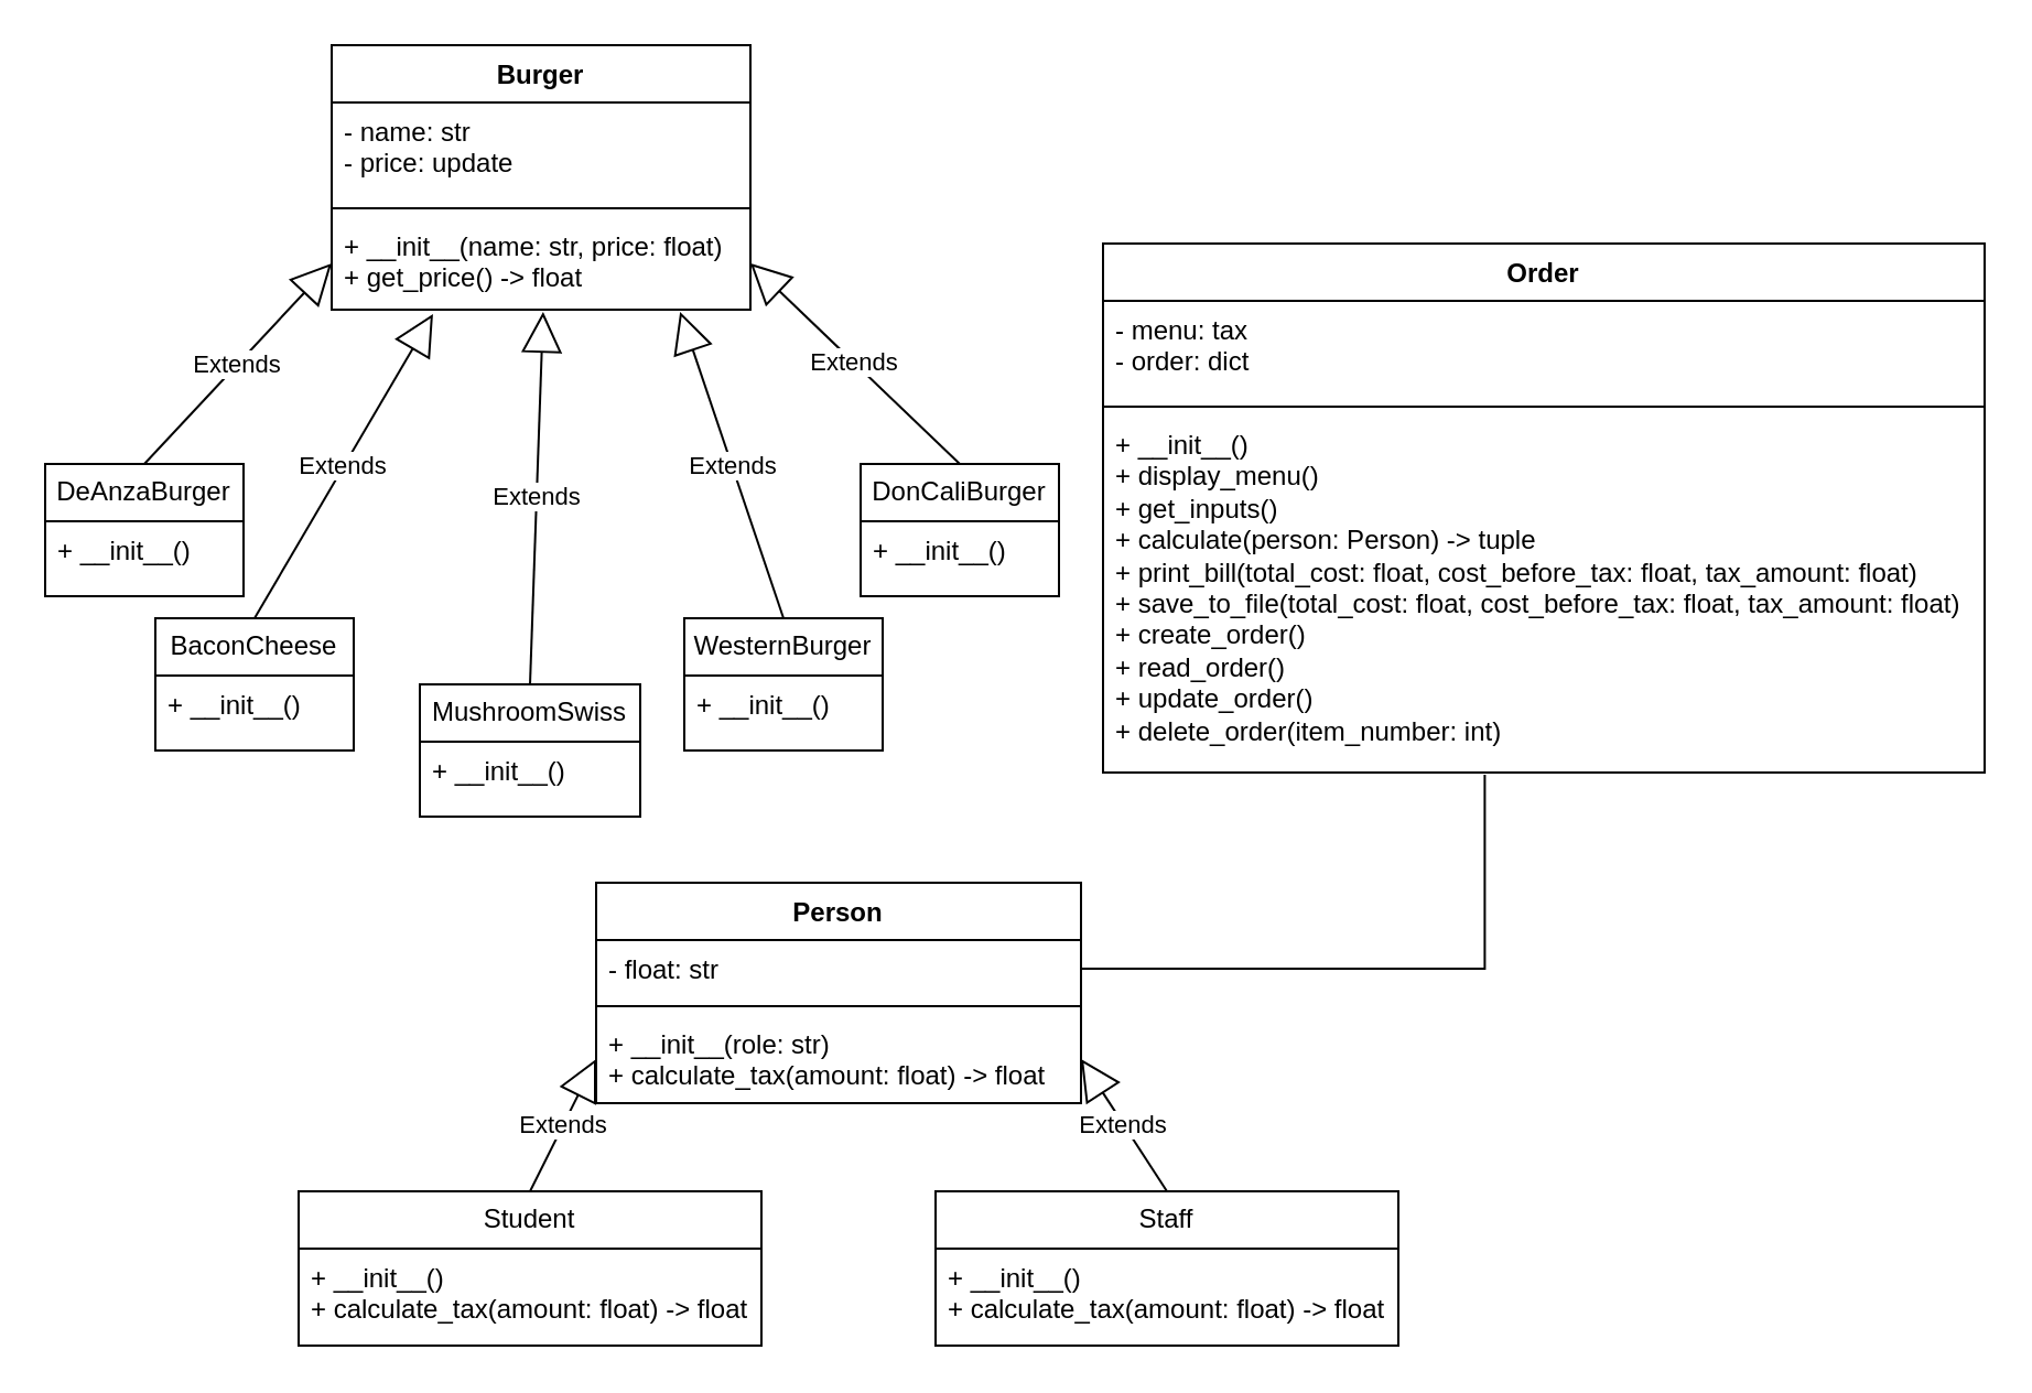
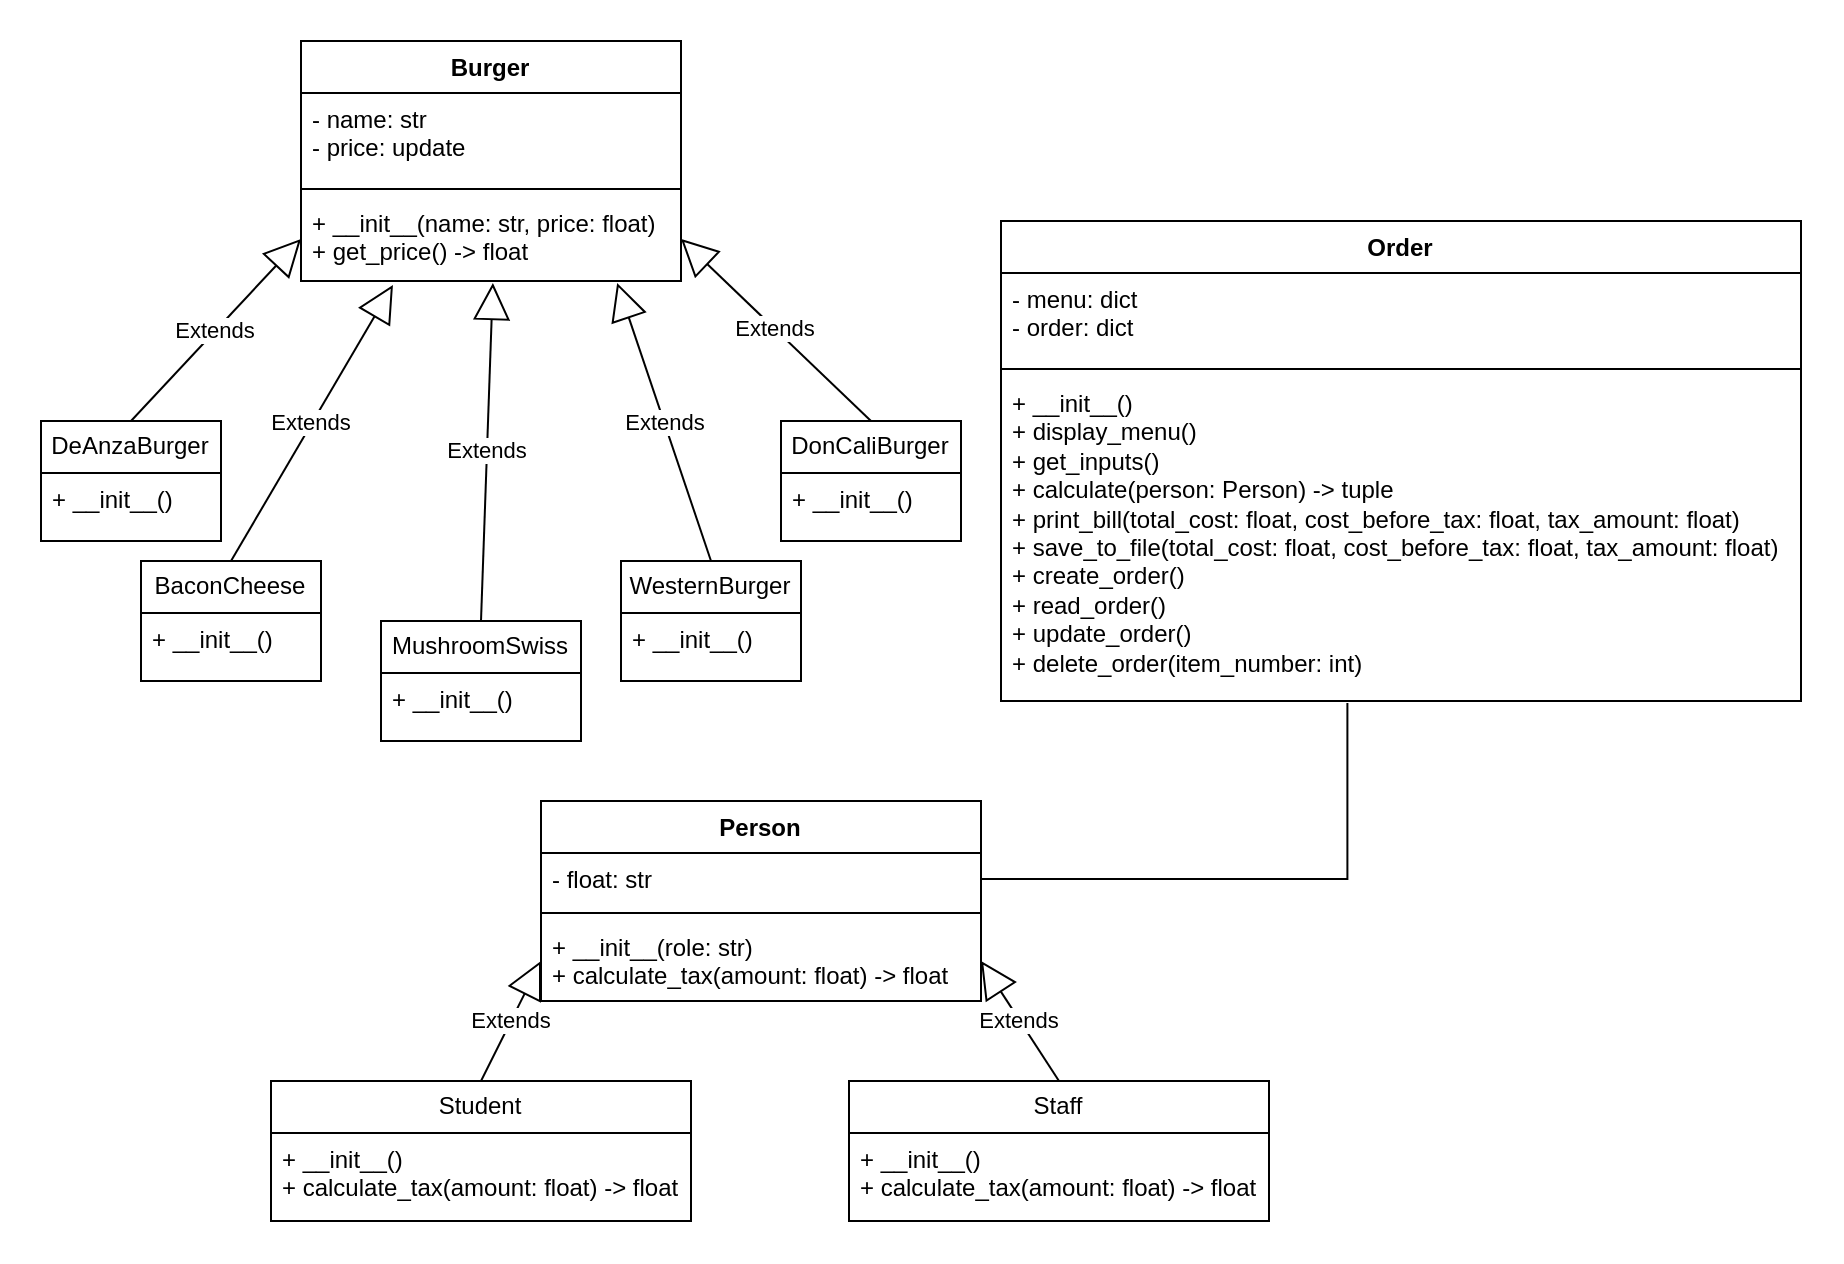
  <mxCell id="0" />
  <mxCell id="1" parent="0" />
  <mxCell id="2" value="Burger" style="swimlane;fontStyle=1;align=center;verticalAlign=top;childLayout=stackLayout;horizontal=1;startSize=26;horizontalStack=0;resizeParent=1;resizeParentMax=0;resizeLast=0;collapsible=1;marginBottom=0;whiteSpace=wrap;html=1;" vertex="1" parent="1"><mxGeometry x="150" y="20" width="190" height="120" as="geometry" /></mxCell>
  <mxCell id="3" value="- name: str&lt;div&gt;- price: update&lt;/div&gt;" style="text;strokeColor=none;fillColor=none;align=left;verticalAlign=top;spacingLeft=4;spacingRight=4;overflow=hidden;rotatable=0;points=[[0,0.5],[1,0.5]];portConstraint=eastwest;whiteSpace=wrap;html=1;" vertex="1" parent="2"><mxGeometry y="26" width="190" height="44" as="geometry" /></mxCell>
  <mxCell id="4" value="" style="line;strokeWidth=1;fillColor=none;align=left;verticalAlign=middle;spacingTop=-1;spacingLeft=3;spacingRight=3;rotatable=0;labelPosition=right;points=[];portConstraint=eastwest;strokeColor=inherit;" vertex="1" parent="2"><mxGeometry y="70" width="190" height="8" as="geometry" /></mxCell>
  <mxCell id="5" value="+&amp;nbsp;&lt;span style=&quot;background-color: initial;&quot;&gt;__init__(name: str, price: float)&amp;nbsp;&lt;/span&gt;&lt;div&gt;+ get_price() -&amp;gt; float&lt;/div&gt;" style="text;strokeColor=none;fillColor=none;align=left;verticalAlign=top;spacingLeft=4;spacingRight=4;overflow=hidden;rotatable=0;points=[[0,0.5],[1,0.5]];portConstraint=eastwest;whiteSpace=wrap;html=1;" vertex="1" parent="2"><mxGeometry y="78" width="190" height="42" as="geometry" /></mxCell>
  <mxCell id="6" value="Order" style="swimlane;fontStyle=1;align=center;verticalAlign=top;childLayout=stackLayout;horizontal=1;startSize=26;horizontalStack=0;resizeParent=1;resizeParentMax=0;resizeLast=0;collapsible=1;marginBottom=0;whiteSpace=wrap;html=1;" vertex="1" parent="1"><mxGeometry x="500" y="110" width="400" height="240" as="geometry" /></mxCell>
- <mxCell id="7" value="&lt;div&gt;- menu: tax&lt;/div&gt;&lt;div&gt;- order: dict&lt;/div&gt;" style="text;strokeColor=none;fillColor=none;align=left;verticalAlign=top;spacingLeft=4;spacingRight=4;overflow=hidden;rotatable=0;points=[[0,0.5],[1,0.5]];portConstraint=eastwest;whiteSpace=wrap;html=1;" vertex="1" parent="6"><mxGeometry y="26" width="400" height="44" as="geometry" /></mxCell>
+ <mxCell id="7" value="&lt;div&gt;- menu: dict&lt;/div&gt;&lt;div&gt;- order: dict&lt;/div&gt;" style="text;strokeColor=none;fillColor=none;align=left;verticalAlign=top;spacingLeft=4;spacingRight=4;overflow=hidden;rotatable=0;points=[[0,0.5],[1,0.5]];portConstraint=eastwest;whiteSpace=wrap;html=1;" vertex="1" parent="6"><mxGeometry y="26" width="400" height="44" as="geometry" /></mxCell>
  <mxCell id="8" value="" style="line;strokeWidth=1;fillColor=none;align=left;verticalAlign=middle;spacingTop=-1;spacingLeft=3;spacingRight=3;rotatable=0;labelPosition=right;points=[];portConstraint=eastwest;strokeColor=inherit;" vertex="1" parent="6"><mxGeometry y="70" width="400" height="8" as="geometry" /></mxCell>
  <mxCell id="9" value="&lt;div&gt;+ __init__()&lt;/div&gt;&lt;div&gt;+ display_menu()&lt;/div&gt;&lt;div&gt;+ get_inputs()&lt;/div&gt;&lt;div&gt;+ calculate(person: Person) -&amp;gt; tuple&lt;/div&gt;&lt;div&gt;+ print_bill(total_cost: float, cost_before_tax: float, tax_amount: float)&lt;/div&gt;&lt;div&gt;+ save_to_file(total_cost: float, cost_before_tax: float, tax_amount: float)&lt;/div&gt;&lt;div&gt;+ create_order()&lt;/div&gt;&lt;div&gt;+ read_order()&lt;/div&gt;&lt;div&gt;+ update_order()&lt;/div&gt;&lt;div&gt;+ delete_order(item_number: int)&lt;/div&gt;" style="text;strokeColor=none;fillColor=none;align=left;verticalAlign=top;spacingLeft=4;spacingRight=4;overflow=hidden;rotatable=0;points=[[0,0.5],[1,0.5]];portConstraint=eastwest;whiteSpace=wrap;html=1;" vertex="1" parent="6"><mxGeometry y="78" width="400" height="162" as="geometry" /></mxCell>
  <mxCell id="10" value="Person" style="swimlane;fontStyle=1;align=center;verticalAlign=top;childLayout=stackLayout;horizontal=1;startSize=26;horizontalStack=0;resizeParent=1;resizeParentMax=0;resizeLast=0;collapsible=1;marginBottom=0;whiteSpace=wrap;html=1;" vertex="1" parent="1"><mxGeometry x="270" y="400" width="220" height="100" as="geometry" /></mxCell>
  <mxCell id="11" value="- float: str" style="text;strokeColor=none;fillColor=none;align=left;verticalAlign=top;spacingLeft=4;spacingRight=4;overflow=hidden;rotatable=0;points=[[0,0.5],[1,0.5]];portConstraint=eastwest;whiteSpace=wrap;html=1;" vertex="1" parent="10"><mxGeometry y="26" width="220" height="26" as="geometry" /></mxCell>
  <mxCell id="12" value="" style="line;strokeWidth=1;fillColor=none;align=left;verticalAlign=middle;spacingTop=-1;spacingLeft=3;spacingRight=3;rotatable=0;labelPosition=right;points=[];portConstraint=eastwest;strokeColor=inherit;" vertex="1" parent="10"><mxGeometry y="52" width="220" height="8" as="geometry" /></mxCell>
  <mxCell id="13" value="+&amp;nbsp;&lt;span style=&quot;background-color: initial;&quot;&gt;__init__(role: str)&lt;/span&gt;&lt;div&gt;+ calculate_tax(amount: float) -&amp;gt; float&lt;/div&gt;" style="text;strokeColor=none;fillColor=none;align=left;verticalAlign=top;spacingLeft=4;spacingRight=4;overflow=hidden;rotatable=0;points=[[0,0.5],[1,0.5]];portConstraint=eastwest;whiteSpace=wrap;html=1;" vertex="1" parent="10"><mxGeometry y="60" width="220" height="40" as="geometry" /></mxCell>
  <mxCell id="14" value="Student" style="swimlane;fontStyle=0;childLayout=stackLayout;horizontal=1;startSize=26;fillColor=none;horizontalStack=0;resizeParent=1;resizeParentMax=0;resizeLast=0;collapsible=1;marginBottom=0;whiteSpace=wrap;html=1;" vertex="1" parent="1"><mxGeometry x="135" y="540" width="210" height="70" as="geometry" /></mxCell>
  <mxCell id="15" value="+ __init__()&lt;div&gt;+ calculate_tax(amount: float) -&amp;gt; float&lt;br&gt;&lt;/div&gt;" style="text;strokeColor=none;fillColor=none;align=left;verticalAlign=top;spacingLeft=4;spacingRight=4;overflow=hidden;rotatable=0;points=[[0,0.5],[1,0.5]];portConstraint=eastwest;whiteSpace=wrap;html=1;" vertex="1" parent="14"><mxGeometry y="26" width="210" height="44" as="geometry" /></mxCell>
  <mxCell id="16" value="Staff" style="swimlane;fontStyle=0;childLayout=stackLayout;horizontal=1;startSize=26;fillColor=none;horizontalStack=0;resizeParent=1;resizeParentMax=0;resizeLast=0;collapsible=1;marginBottom=0;whiteSpace=wrap;html=1;" vertex="1" parent="1"><mxGeometry x="424" y="540" width="210" height="70" as="geometry" /></mxCell>
  <mxCell id="17" value="+ __init__()&lt;div&gt;+ calculate_tax(amount: float) -&amp;gt; float&lt;br&gt;&lt;/div&gt;" style="text;strokeColor=none;fillColor=none;align=left;verticalAlign=top;spacingLeft=4;spacingRight=4;overflow=hidden;rotatable=0;points=[[0,0.5],[1,0.5]];portConstraint=eastwest;whiteSpace=wrap;html=1;" vertex="1" parent="16"><mxGeometry y="26" width="210" height="44" as="geometry" /></mxCell>
  <mxCell id="18" value="DeAnzaBurger" style="swimlane;fontStyle=0;childLayout=stackLayout;horizontal=1;startSize=26;fillColor=none;horizontalStack=0;resizeParent=1;resizeParentMax=0;resizeLast=0;collapsible=1;marginBottom=0;whiteSpace=wrap;html=1;" vertex="1" parent="1"><mxGeometry x="20" y="210" width="90" height="60" as="geometry" /></mxCell>
  <mxCell id="19" value="+ __init__()" style="text;strokeColor=none;fillColor=none;align=left;verticalAlign=top;spacingLeft=4;spacingRight=4;overflow=hidden;rotatable=0;points=[[0,0.5],[1,0.5]];portConstraint=eastwest;whiteSpace=wrap;html=1;" vertex="1" parent="18"><mxGeometry y="26" width="90" height="34" as="geometry" /></mxCell>
  <mxCell id="20" value="BaconCheese" style="swimlane;fontStyle=0;childLayout=stackLayout;horizontal=1;startSize=26;fillColor=none;horizontalStack=0;resizeParent=1;resizeParentMax=0;resizeLast=0;collapsible=1;marginBottom=0;whiteSpace=wrap;html=1;" vertex="1" parent="1"><mxGeometry x="70" y="280" width="90" height="60" as="geometry" /></mxCell>
  <mxCell id="21" value="+ __init__()" style="text;strokeColor=none;fillColor=none;align=left;verticalAlign=top;spacingLeft=4;spacingRight=4;overflow=hidden;rotatable=0;points=[[0,0.5],[1,0.5]];portConstraint=eastwest;whiteSpace=wrap;html=1;" vertex="1" parent="20"><mxGeometry y="26" width="90" height="34" as="geometry" /></mxCell>
  <mxCell id="22" value="MushroomSwiss" style="swimlane;fontStyle=0;childLayout=stackLayout;horizontal=1;startSize=26;fillColor=none;horizontalStack=0;resizeParent=1;resizeParentMax=0;resizeLast=0;collapsible=1;marginBottom=0;whiteSpace=wrap;html=1;" vertex="1" parent="1"><mxGeometry x="190" y="310" width="100" height="60" as="geometry" /></mxCell>
  <mxCell id="23" value="+ __init__()" style="text;strokeColor=none;fillColor=none;align=left;verticalAlign=top;spacingLeft=4;spacingRight=4;overflow=hidden;rotatable=0;points=[[0,0.5],[1,0.5]];portConstraint=eastwest;whiteSpace=wrap;html=1;" vertex="1" parent="22"><mxGeometry y="26" width="100" height="34" as="geometry" /></mxCell>
  <mxCell id="24" value="WesternBurger" style="swimlane;fontStyle=0;childLayout=stackLayout;horizontal=1;startSize=26;fillColor=none;horizontalStack=0;resizeParent=1;resizeParentMax=0;resizeLast=0;collapsible=1;marginBottom=0;whiteSpace=wrap;html=1;" vertex="1" parent="1"><mxGeometry x="310" y="280" width="90" height="60" as="geometry" /></mxCell>
  <mxCell id="25" value="+ __init__()" style="text;strokeColor=none;fillColor=none;align=left;verticalAlign=top;spacingLeft=4;spacingRight=4;overflow=hidden;rotatable=0;points=[[0,0.5],[1,0.5]];portConstraint=eastwest;whiteSpace=wrap;html=1;" vertex="1" parent="24"><mxGeometry y="26" width="90" height="34" as="geometry" /></mxCell>
  <mxCell id="26" value="DonCaliBurger" style="swimlane;fontStyle=0;childLayout=stackLayout;horizontal=1;startSize=26;fillColor=none;horizontalStack=0;resizeParent=1;resizeParentMax=0;resizeLast=0;collapsible=1;marginBottom=0;whiteSpace=wrap;html=1;" vertex="1" parent="1"><mxGeometry x="390" y="210" width="90" height="60" as="geometry" /></mxCell>
  <mxCell id="27" value="+ __init__()" style="text;strokeColor=none;fillColor=none;align=left;verticalAlign=top;spacingLeft=4;spacingRight=4;overflow=hidden;rotatable=0;points=[[0,0.5],[1,0.5]];portConstraint=eastwest;whiteSpace=wrap;html=1;" vertex="1" parent="26"><mxGeometry y="26" width="90" height="34" as="geometry" /></mxCell>
  <mxCell id="28" value="Extends" style="endArrow=block;endSize=16;endFill=0;html=1;rounded=0;exitX=0.5;exitY=0;exitDx=0;exitDy=0;entryX=0;entryY=0.5;entryDx=0;entryDy=0;" edge="1" parent="1" source="18" target="5"><mxGeometry width="160" relative="1" as="geometry"><mxPoint x="500" y="200" as="sourcePoint" /><mxPoint x="660" y="200" as="targetPoint" /></mxGeometry></mxCell>
  <mxCell id="29" value="Extends" style="endArrow=block;endSize=16;endFill=0;html=1;rounded=0;exitX=0.5;exitY=0;exitDx=0;exitDy=0;entryX=0.242;entryY=1.048;entryDx=0;entryDy=0;entryPerimeter=0;" edge="1" parent="1" source="20" target="5"><mxGeometry width="160" relative="1" as="geometry"><mxPoint x="390" y="210" as="sourcePoint" /><mxPoint x="550" y="210" as="targetPoint" /></mxGeometry></mxCell>
  <mxCell id="30" value="Extends" style="endArrow=block;endSize=16;endFill=0;html=1;rounded=0;exitX=0.5;exitY=0;exitDx=0;exitDy=0;entryX=0.505;entryY=1.024;entryDx=0;entryDy=0;entryPerimeter=0;" edge="1" parent="1" source="22" target="5"><mxGeometry width="160" relative="1" as="geometry"><mxPoint x="280" y="210" as="sourcePoint" /><mxPoint x="440" y="210" as="targetPoint" /></mxGeometry></mxCell>
  <mxCell id="31" value="Extends" style="endArrow=block;endSize=16;endFill=0;html=1;rounded=0;entryX=0.832;entryY=1.024;entryDx=0;entryDy=0;entryPerimeter=0;exitX=0.5;exitY=0;exitDx=0;exitDy=0;" edge="1" parent="1" source="24" target="5"><mxGeometry width="160" relative="1" as="geometry"><mxPoint x="280" y="210" as="sourcePoint" /><mxPoint x="440" y="210" as="targetPoint" /></mxGeometry></mxCell>
  <mxCell id="32" value="Extends" style="endArrow=block;endSize=16;endFill=0;html=1;rounded=0;exitX=0.5;exitY=0;exitDx=0;exitDy=0;entryX=1;entryY=0.5;entryDx=0;entryDy=0;" edge="1" parent="1" source="26" target="5"><mxGeometry width="160" relative="1" as="geometry"><mxPoint x="280" y="210" as="sourcePoint" /><mxPoint x="440" y="210" as="targetPoint" /></mxGeometry></mxCell>
  <mxCell id="33" value="Extends" style="endArrow=block;endSize=16;endFill=0;html=1;rounded=0;exitX=0.5;exitY=0;exitDx=0;exitDy=0;entryX=0;entryY=0.5;entryDx=0;entryDy=0;" edge="1" parent="1" source="14" target="13"><mxGeometry width="160" relative="1" as="geometry"><mxPoint x="280" y="300" as="sourcePoint" /><mxPoint x="440" y="300" as="targetPoint" /></mxGeometry></mxCell>
  <mxCell id="34" value="Extends" style="endArrow=block;endSize=16;endFill=0;html=1;rounded=0;exitX=0.5;exitY=0;exitDx=0;exitDy=0;entryX=1;entryY=0.5;entryDx=0;entryDy=0;" edge="1" parent="1" source="16" target="13"><mxGeometry width="160" relative="1" as="geometry"><mxPoint x="280" y="300" as="sourcePoint" /><mxPoint x="440" y="300" as="targetPoint" /></mxGeometry></mxCell>
  <mxCell id="35" value="" style="endArrow=none;html=1;edgeStyle=orthogonalEdgeStyle;rounded=0;exitX=1;exitY=0.5;exitDx=0;exitDy=0;entryX=0.433;entryY=1.006;entryDx=0;entryDy=0;entryPerimeter=0;" edge="1" parent="1" source="11" target="9"><mxGeometry relative="1" as="geometry"><mxPoint x="280" y="230" as="sourcePoint" /><mxPoint x="440" y="230" as="targetPoint" /></mxGeometry></mxCell>
